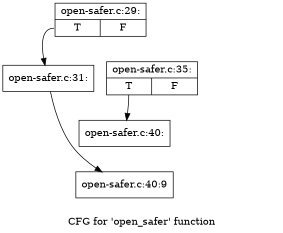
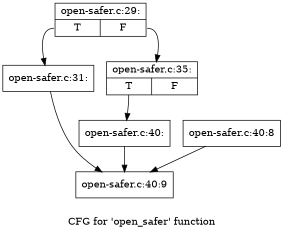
  digraph {
    label="CFG for 'open_safer' function"
    node [shape=record]
    n1 [label="{open-safer.c:29:|{<s0>T|<s1>F}}"]
    n2 [label="{open-safer.c:31:}"]
    n3 [label="{open-safer.c:35:|{<s0>T|<s1>F}}"]
    n4 [label="{open-safer.c:40:9}"]
    n5 [label="{open-safer.c:40:}"]
+   n6 [label="{open-safer.c:40:8}"]
    n1 -> n2 [tailport=s0]
+   n1 -> n3 [tailport=s1]
    n2 -> n4
    n3 -> n5 [tailport=s0]
+   n5 -> n4
+   n6 -> n4
  }
